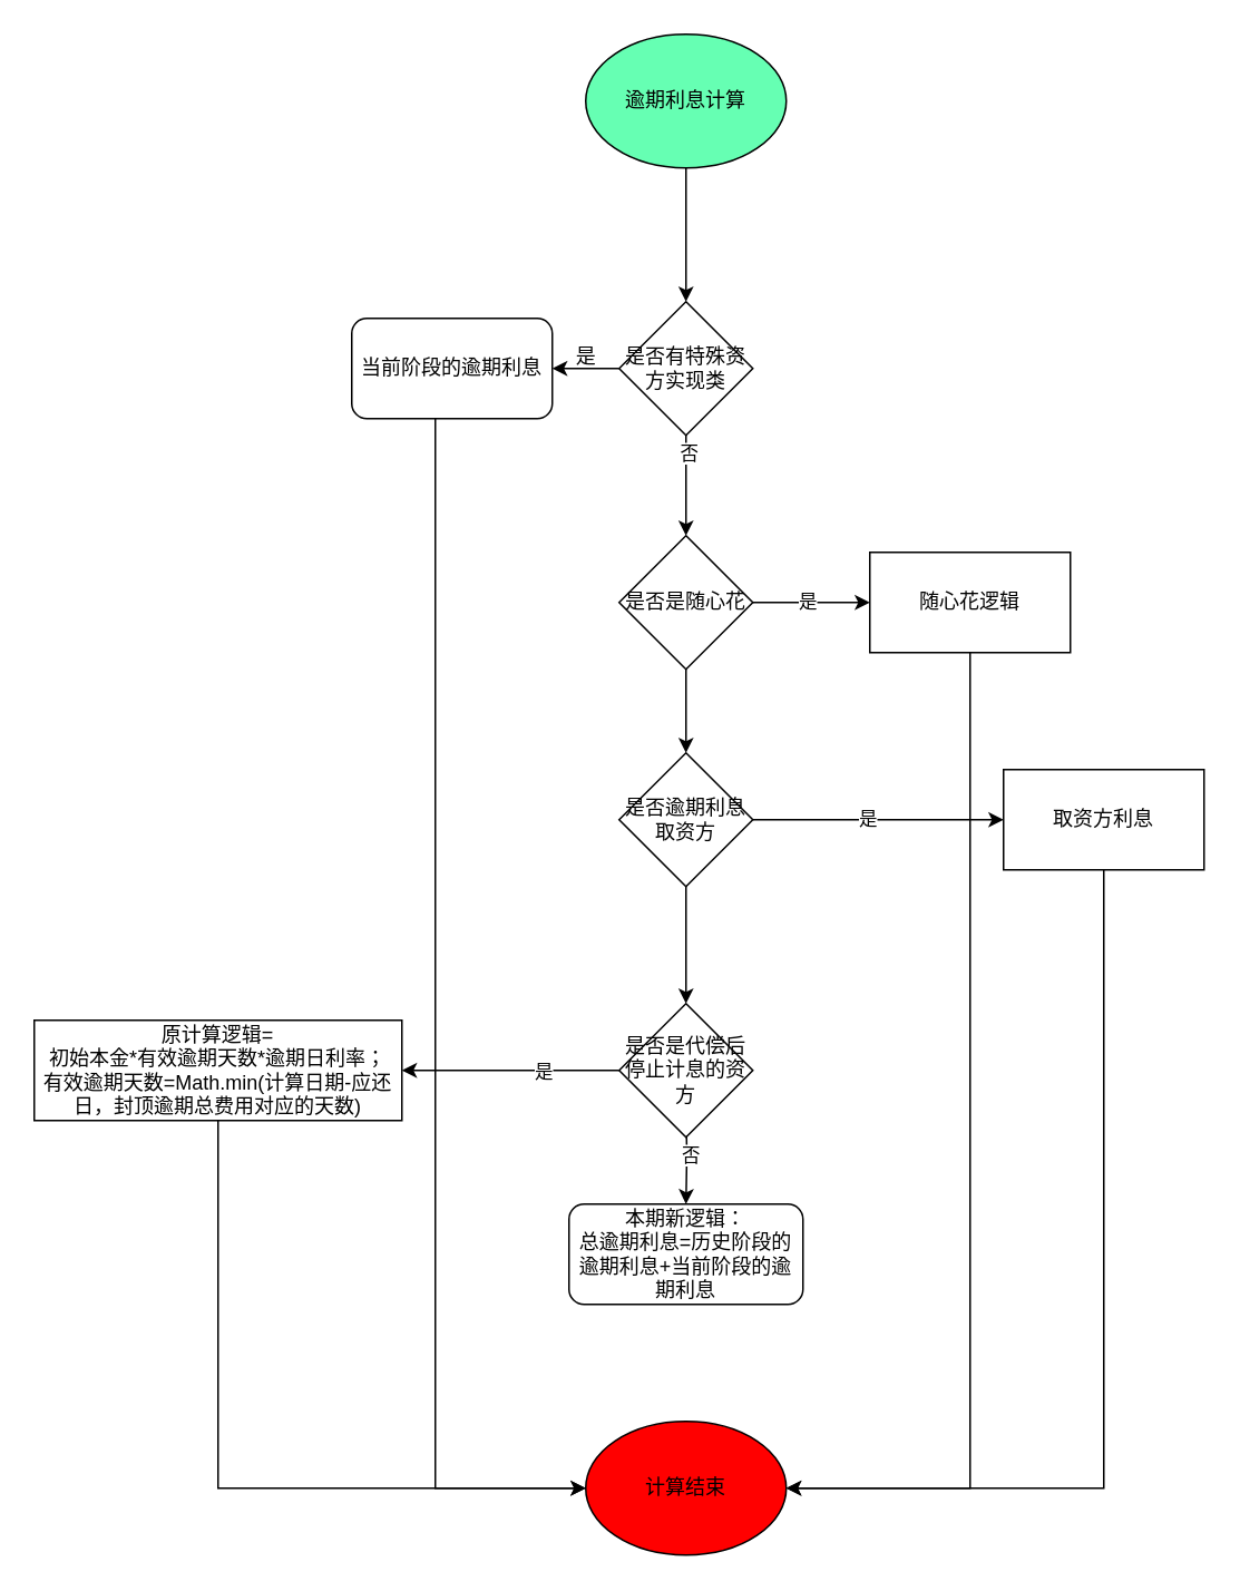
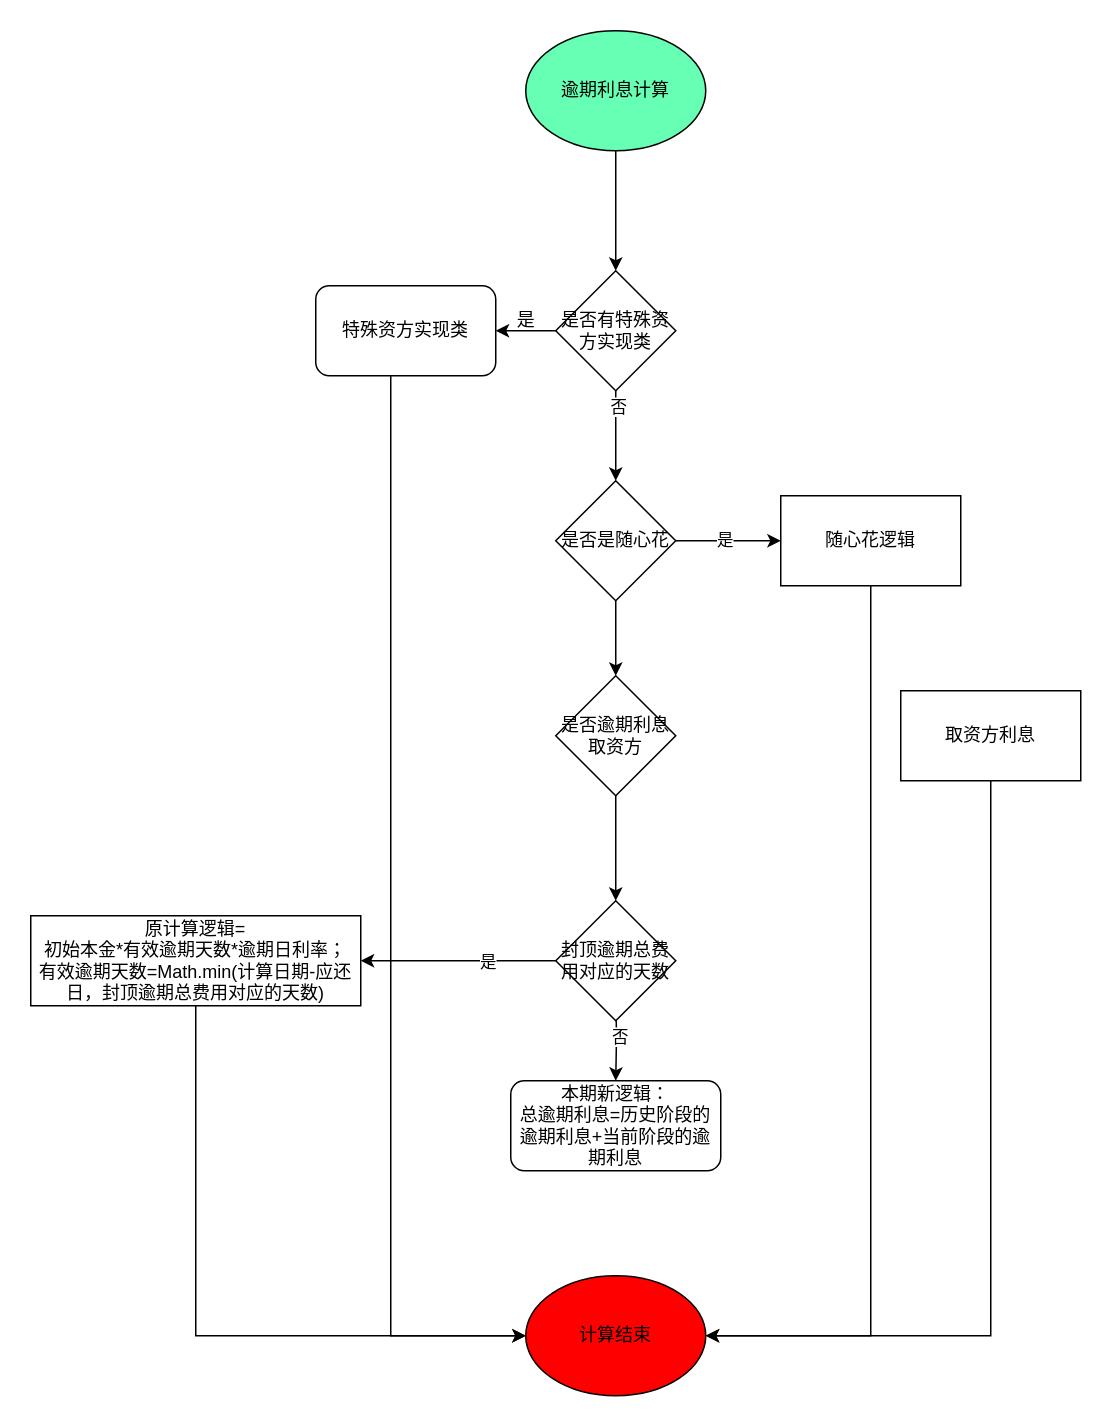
  <mxCell id="0" />
  <mxCell id="1" parent="0" />
  <mxCell id="2" value="" style="edgeStyle=orthogonalEdgeStyle;rounded=0;orthogonalLoop=1;jettySize=auto;html=1;" edge="1" parent="1" source="3"><mxGeometry relative="1" as="geometry"><mxPoint x="410" y="180" as="targetPoint" /></mxGeometry></mxCell>
  <mxCell id="3" value="逾期利息计算" style="ellipse;whiteSpace=wrap;html=1;fillColor=#66FFB3;" vertex="1" parent="1"><mxGeometry x="350" y="20" width="120" height="80" as="geometry" /></mxCell>
  <mxCell id="4" value="" style="edgeStyle=orthogonalEdgeStyle;rounded=0;orthogonalLoop=1;jettySize=auto;html=1;" edge="1" parent="1"><mxGeometry relative="1" as="geometry"><mxPoint x="410" y="240" as="sourcePoint" /><mxPoint x="410" y="320" as="targetPoint" /></mxGeometry></mxCell>
  <mxCell id="5" value="否" style="edgeLabel;html=1;align=center;verticalAlign=middle;resizable=0;points=[];" vertex="1" connectable="0" parent="4"><mxGeometry x="-0.25" y="1" relative="1" as="geometry"><mxPoint as="offset" /></mxGeometry></mxCell>
  <mxCell id="6" value="" style="edgeStyle=orthogonalEdgeStyle;rounded=0;orthogonalLoop=1;jettySize=auto;html=1;" edge="1" parent="1"><mxGeometry relative="1" as="geometry"><mxPoint x="410" y="520" as="sourcePoint" /><mxPoint x="410" y="600" as="targetPoint" /></mxGeometry></mxCell>
  <mxCell id="7" value="" style="edgeStyle=orthogonalEdgeStyle;rounded=0;orthogonalLoop=1;jettySize=auto;html=1;" edge="1" parent="1" target="9"><mxGeometry relative="1" as="geometry"><mxPoint x="410" y="660" as="sourcePoint" /></mxGeometry></mxCell>
  <mxCell id="8" value="否" style="edgeLabel;html=1;align=center;verticalAlign=middle;resizable=0;points=[];" vertex="1" connectable="0" parent="7"><mxGeometry x="0.006" y="2" relative="1" as="geometry"><mxPoint y="1" as="offset" /></mxGeometry></mxCell>
  <mxCell id="9" value="本期新逻辑：&lt;br&gt;&lt;div&gt;&lt;span style=&quot;background-color: initial;&quot;&gt;总&lt;/span&gt;&lt;span style=&quot;background-color: initial;&quot;&gt;逾期利息=历史阶段的逾期利息+当前阶段的逾期利息&lt;/span&gt;&lt;/div&gt;" style="rounded=1;whiteSpace=wrap;html=1;" vertex="1" parent="1"><mxGeometry x="340" y="720" width="140" height="60" as="geometry" /></mxCell>
  <mxCell id="10" value="计算结束" style="ellipse;whiteSpace=wrap;html=1;fillColor=#FF0000;" vertex="1" parent="1"><mxGeometry x="350" y="850" width="120" height="80" as="geometry" /></mxCell>
  <mxCell id="11" value="" style="edgeStyle=orthogonalEdgeStyle;rounded=0;orthogonalLoop=1;jettySize=auto;html=1;" edge="1" parent="1" source="12" target="14"><mxGeometry relative="1" as="geometry" /></mxCell>
  <mxCell id="12" value="是否有特殊资方实现类" style="rhombus;whiteSpace=wrap;html=1;" vertex="1" parent="1"><mxGeometry x="370" y="180" width="80" height="80" as="geometry" /></mxCell>
  <mxCell id="13" style="edgeStyle=orthogonalEdgeStyle;rounded=0;orthogonalLoop=1;jettySize=auto;html=1;entryX=0;entryY=0.5;entryDx=0;entryDy=0;" edge="1" parent="1" source="14" target="10"><mxGeometry relative="1" as="geometry"><mxPoint x="270" y="890" as="targetPoint" /><Array as="points"><mxPoint x="260" y="890" /></Array></mxGeometry></mxCell>
- <mxCell id="14" value="当前阶段的逾期利息" style="rounded=1;whiteSpace=wrap;html=1;" vertex="1" parent="1"><mxGeometry x="210" y="190" width="120" height="60" as="geometry" /></mxCell>
+ <mxCell id="14" value="特殊资方实现类" style="rounded=1;whiteSpace=wrap;html=1;" vertex="1" parent="1"><mxGeometry x="210" y="190" width="120" height="60" as="geometry" /></mxCell>
  <mxCell id="15" value="是" style="text;html=1;align=center;verticalAlign=middle;resizable=0;points=[];autosize=1;strokeColor=none;fillColor=none;" vertex="1" parent="1"><mxGeometry x="330" y="198" width="40" height="30" as="geometry" /></mxCell>
  <mxCell id="16" value="" style="edgeStyle=orthogonalEdgeStyle;rounded=0;orthogonalLoop=1;jettySize=auto;html=1;" edge="1" parent="1" target="20"><mxGeometry relative="1" as="geometry"><mxPoint x="410" y="380" as="sourcePoint" /><mxPoint x="410" y="460" as="targetPoint" /></mxGeometry></mxCell>
  <mxCell id="17" value="" style="edgeStyle=orthogonalEdgeStyle;rounded=0;orthogonalLoop=1;jettySize=auto;html=1;" edge="1" parent="1" source="20" target="22"><mxGeometry relative="1" as="geometry" /></mxCell>
  <mxCell id="18" value="是" style="edgeLabel;html=1;align=center;verticalAlign=middle;resizable=0;points=[];" vertex="1" connectable="0" parent="17"><mxGeometry x="-0.1" y="1" relative="1" as="geometry"><mxPoint as="offset" /></mxGeometry></mxCell>
  <mxCell id="19" value="" style="edgeStyle=orthogonalEdgeStyle;rounded=0;orthogonalLoop=1;jettySize=auto;html=1;" edge="1" parent="1" source="20" target="26"><mxGeometry relative="1" as="geometry" /></mxCell>
  <mxCell id="20" value="是否是随心花" style="rhombus;whiteSpace=wrap;html=1;" vertex="1" parent="1"><mxGeometry x="370" y="320" width="80" height="80" as="geometry" /></mxCell>
  <mxCell id="21" style="edgeStyle=orthogonalEdgeStyle;rounded=0;orthogonalLoop=1;jettySize=auto;html=1;entryX=1;entryY=0.5;entryDx=0;entryDy=0;" edge="1" parent="1" source="22" target="10"><mxGeometry relative="1" as="geometry"><Array as="points"><mxPoint x="580" y="890" /></Array></mxGeometry></mxCell>
  <mxCell id="22" value="随心花逻辑" style="whiteSpace=wrap;html=1;" vertex="1" parent="1"><mxGeometry x="520" y="330" width="120" height="60" as="geometry" /></mxCell>
  <mxCell id="23" value="" style="edgeStyle=orthogonalEdgeStyle;rounded=0;orthogonalLoop=1;jettySize=auto;html=1;" edge="1" parent="1" target="26"><mxGeometry relative="1" as="geometry"><mxPoint x="410" y="510" as="sourcePoint" /><mxPoint x="410" y="590" as="targetPoint" /></mxGeometry></mxCell>
- <mxCell id="24" value="" style="edgeStyle=orthogonalEdgeStyle;rounded=0;orthogonalLoop=1;jettySize=auto;html=1;" edge="1" parent="1" source="26" target="28"><mxGeometry relative="1" as="geometry" /></mxCell>
- <mxCell id="25" value="是" style="edgeLabel;html=1;align=center;verticalAlign=middle;resizable=0;points=[];" vertex="1" connectable="0" parent="24"><mxGeometry x="-0.1" y="1" relative="1" as="geometry"><mxPoint as="offset" /></mxGeometry></mxCell>
  <mxCell id="26" value="是否逾期利息取资方" style="rhombus;whiteSpace=wrap;html=1;" vertex="1" parent="1"><mxGeometry x="370" y="450" width="80" height="80" as="geometry" /></mxCell>
  <mxCell id="27" style="edgeStyle=orthogonalEdgeStyle;rounded=0;orthogonalLoop=1;jettySize=auto;html=1;exitX=0.5;exitY=1;exitDx=0;exitDy=0;entryX=1;entryY=0.5;entryDx=0;entryDy=0;" edge="1" parent="1" source="28" target="10"><mxGeometry relative="1" as="geometry"><mxPoint x="580" y="680" as="targetPoint" /><Array as="points"><mxPoint x="660" y="890" /></Array></mxGeometry></mxCell>
  <mxCell id="28" value="取资方利息" style="whiteSpace=wrap;html=1;" vertex="1" parent="1"><mxGeometry x="600" y="460" width="120" height="60" as="geometry" /></mxCell>
  <mxCell id="29" value="" style="edgeStyle=orthogonalEdgeStyle;rounded=0;orthogonalLoop=1;jettySize=auto;html=1;" edge="1" parent="1" source="31" target="33"><mxGeometry relative="1" as="geometry" /></mxCell>
  <mxCell id="30" value="是" style="edgeLabel;html=1;align=center;verticalAlign=middle;resizable=0;points=[];" vertex="1" connectable="0" parent="29"><mxGeometry x="-0.3" relative="1" as="geometry"><mxPoint as="offset" /></mxGeometry></mxCell>
- <mxCell id="31" value="是否是代偿后停止计息的资方" style="rhombus;whiteSpace=wrap;html=1;" vertex="1" parent="1"><mxGeometry x="370" y="600" width="80" height="80" as="geometry" /></mxCell>
+ <mxCell id="31" value="封顶逾期总费用对应的天数" style="rhombus;whiteSpace=wrap;html=1;" vertex="1" parent="1"><mxGeometry x="370" y="600" width="80" height="80" as="geometry" /></mxCell>
  <mxCell id="32" style="edgeStyle=orthogonalEdgeStyle;rounded=0;orthogonalLoop=1;jettySize=auto;html=1;entryX=0;entryY=0.5;entryDx=0;entryDy=0;" edge="1" parent="1" source="33" target="10"><mxGeometry relative="1" as="geometry"><Array as="points"><mxPoint y="890" x="130" /></Array></mxGeometry></mxCell>
  <mxCell id="33" value="原计算逻辑=&lt;div&gt;初始本金*有效逾期天数*逾期日利率；&lt;/div&gt;&lt;div&gt;有效逾期天数=Math.min(计算日期-应还日，封顶逾期总费用对应的天数)&lt;/div&gt;" style="whiteSpace=wrap;html=1;" vertex="1" parent="1"><mxGeometry x="20" y="610" width="220" height="60" as="geometry" /></mxCell>
